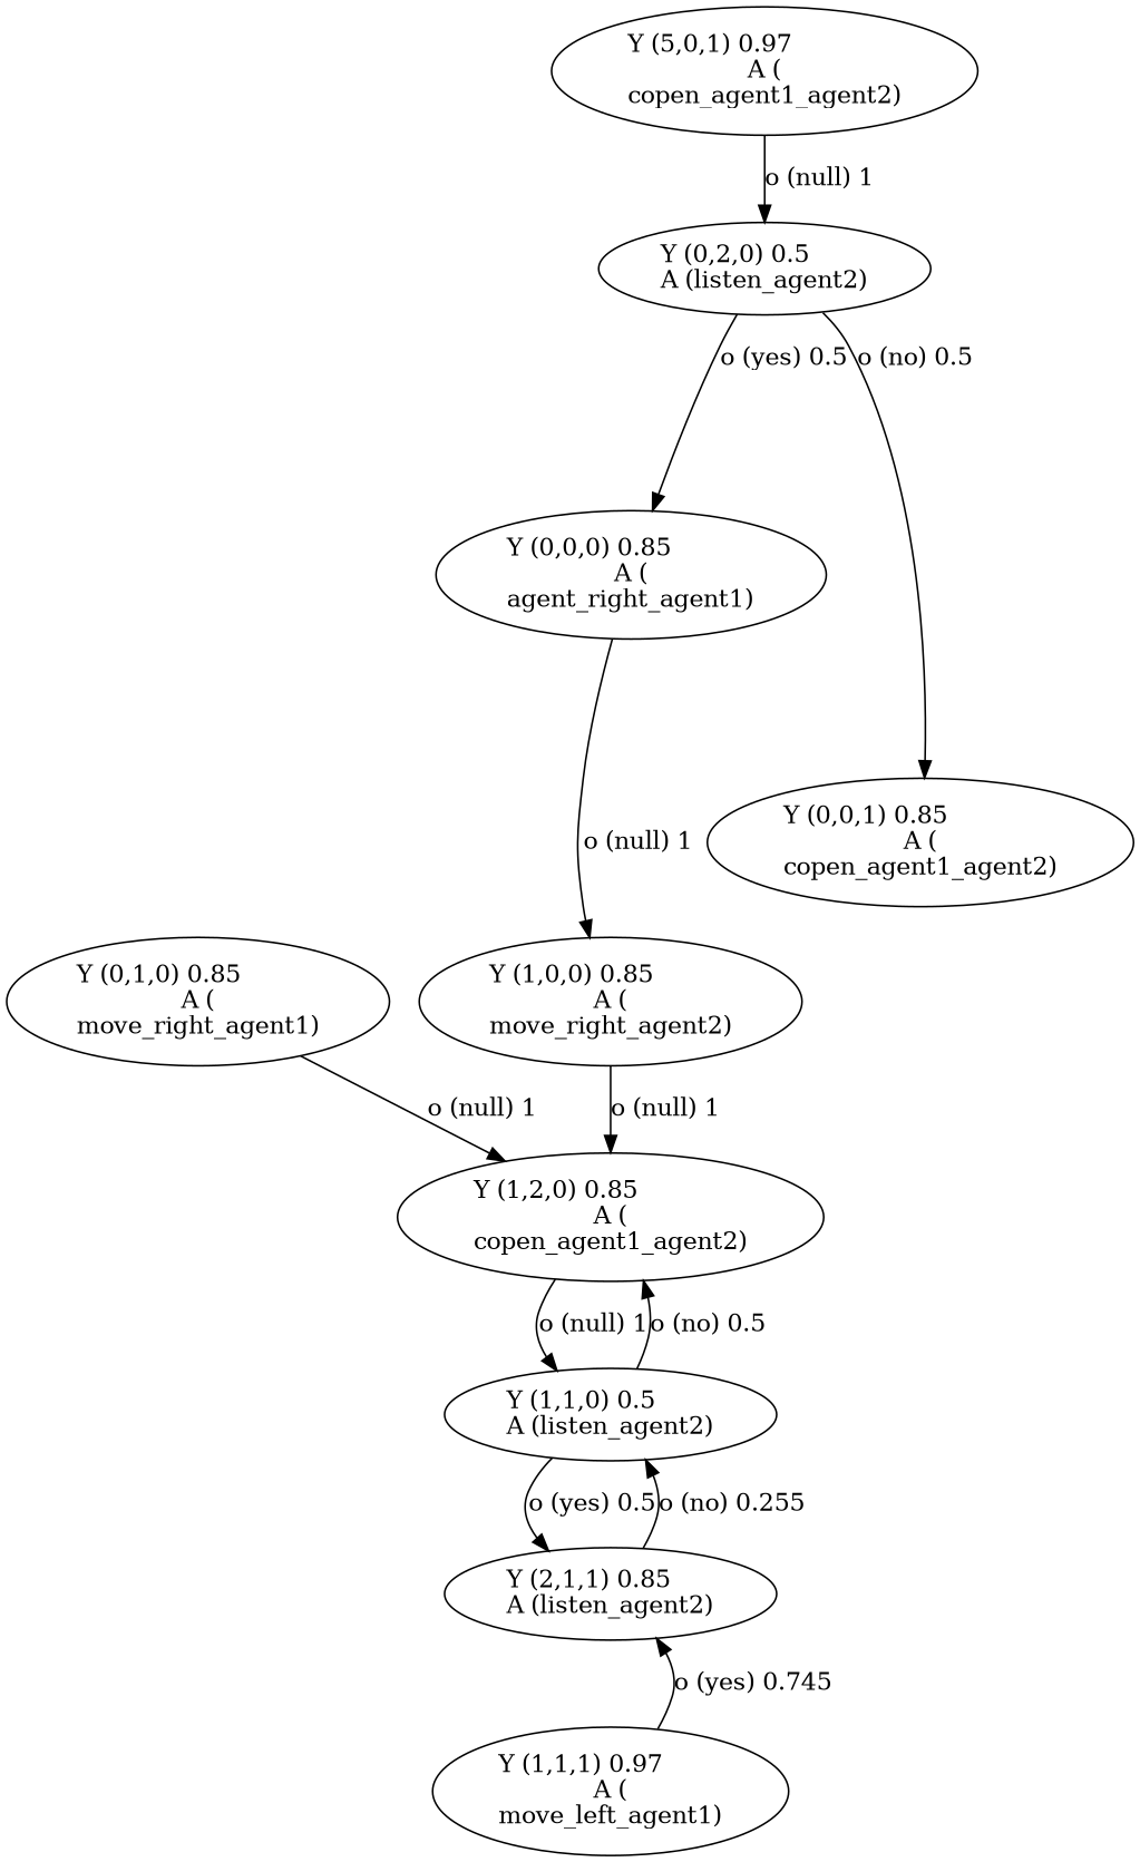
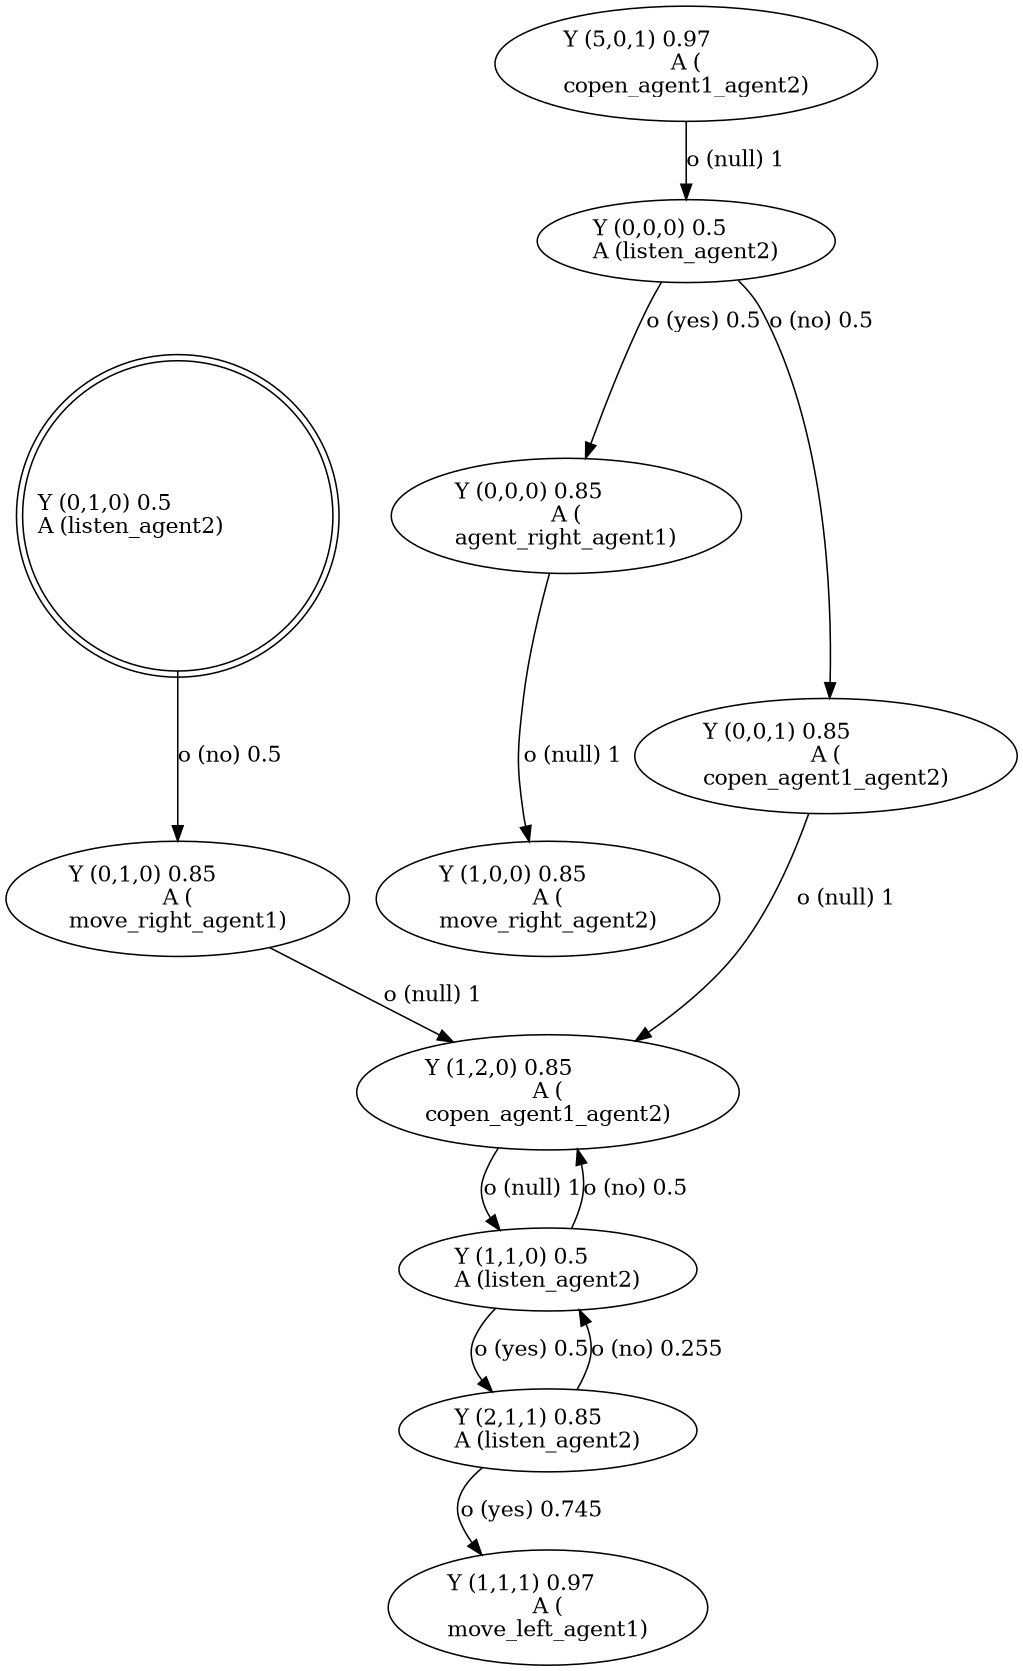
  digraph {
+   n1 [label="Y (0,1,0) 0.5\lA (listen_agent2)\l" labeljust=l shape=doublecircle]
    n2 [label="Y (0,1,0) 0.85\lA (\nmove_right_agent1)\l"]
    n3 [label="Y (1,2,0) 0.85\lA (\ncopen_agent1_agent2)\l"]
    n4 [label="Y (5,0,1) 0.97\lA (\ncopen_agent1_agent2)\l"]
-   n5 [label="Y (0,2,0) 0.5\lA (listen_agent2)\l"]
+   n5 [label="Y (0,0,0) 0.5\lA (listen_agent2)\l"]
    n6 [label="Y (0,0,0) 0.85\lA (\nagent_right_agent1)\l"]
    n7 [label="Y (0,0,1) 0.85\lA (\ncopen_agent1_agent2)\l"]
    n8 [label="Y (1,0,0) 0.85\lA (\nmove_right_agent2)\l"]
    n9 [label="Y (1,1,0) 0.5\lA (listen_agent2)\l"]
    n10 [label="Y (2,1,1) 0.85\lA (listen_agent2)\l"]
    n11 [label="Y (1,1,1) 0.97\lA (\nmove_left_agent1)\l"]
+   n1 -> n2 [label="o (no) 0.5\l"]
    n2 -> n3 [label="o (null) 1\l"]
    n3 -> n9 [label="o (null) 1\l"]
    n4 -> n5 [label="o (null) 1\l"]
    n5 -> n6 [label="o (yes) 0.5\l"]
    n5 -> n7 [label="o (no) 0.5\l"]
    n6 -> n8 [label="o (null) 1\l"]
-   n8 -> n3 [label="o (null) 1\l"]
+   n7 -> n3 [label="o (null) 1\l"]
    n9 -> n3 [label="o (no) 0.5\l"]
    n9 -> n10 [label="o (yes) 0.5\l"]
    n10 -> n9 [label="o (no) 0.255\l"]
-   n11 -> n10 [label="o (yes) 0.745\l"]
+   n10 -> n11 [label="o (yes) 0.745\l"]
  }
